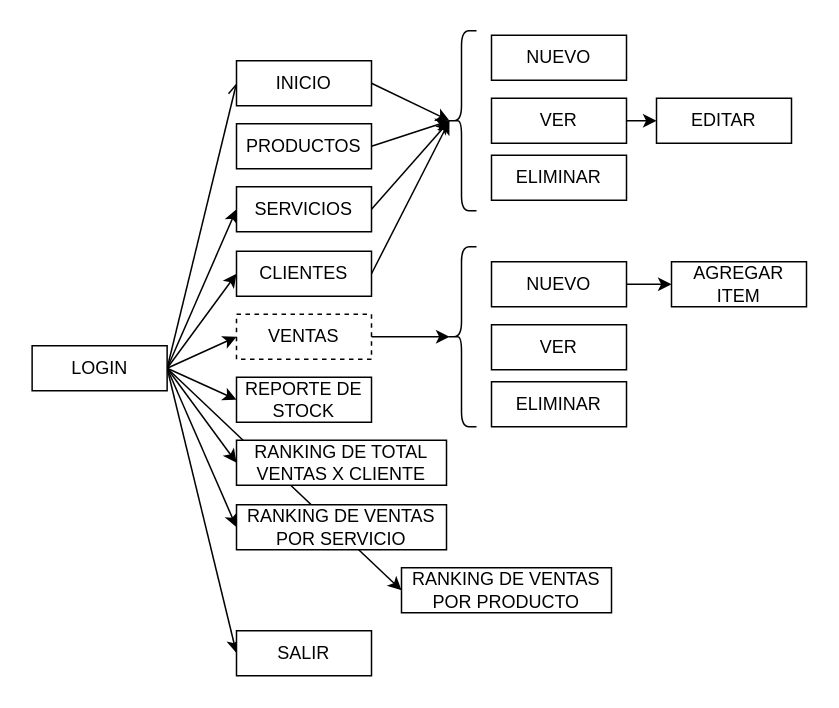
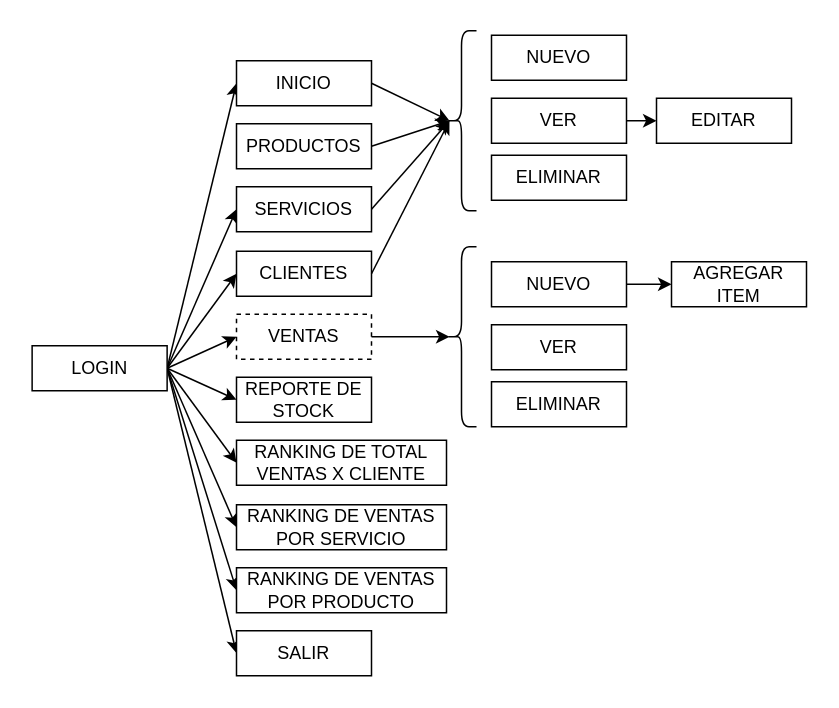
  <mxCell id="0" />
  <mxCell id="1" parent="0" />
- <mxCell id="2" style="rounded=0;orthogonalLoop=1;jettySize=auto;html=1;exitX=1;exitY=0.5;exitDx=0;exitDy=0;entryX=0;entryY=0.5;entryDx=0;entryDy=0;endArrow=open;" edge="1" parent="1" source="11" target="13"><mxGeometry relative="1" as="geometry" /></mxCell>
+ <mxCell id="2" style="rounded=0;orthogonalLoop=1;jettySize=auto;html=1;exitX=1;exitY=0.5;exitDx=0;exitDy=0;entryX=0;entryY=0.5;entryDx=0;entryDy=0;" edge="1" parent="1" source="11" target="13"><mxGeometry relative="1" as="geometry" /></mxCell>
  <mxCell id="3" style="edgeStyle=none;shape=connector;rounded=0;orthogonalLoop=1;jettySize=auto;html=1;exitX=1;exitY=0.5;exitDx=0;exitDy=0;entryX=0;entryY=0.5;entryDx=0;entryDy=0;labelBackgroundColor=default;strokeColor=default;align=center;verticalAlign=middle;fontFamily=Helvetica;fontSize=11;fontColor=default;endArrow=classic;" edge="1" parent="1" source="11" target="21"><mxGeometry relative="1" as="geometry" /></mxCell>
  <mxCell id="4" style="edgeStyle=none;shape=connector;rounded=0;orthogonalLoop=1;jettySize=auto;html=1;exitX=1;exitY=0.5;exitDx=0;exitDy=0;entryX=0;entryY=0.5;entryDx=0;entryDy=0;labelBackgroundColor=default;strokeColor=default;align=center;verticalAlign=middle;fontFamily=Helvetica;fontSize=11;fontColor=default;endArrow=classic;" edge="1" parent="1" source="11" target="20"><mxGeometry relative="1" as="geometry" /></mxCell>
  <mxCell id="5" style="edgeStyle=none;shape=connector;rounded=0;orthogonalLoop=1;jettySize=auto;html=1;exitX=1;exitY=0.5;exitDx=0;exitDy=0;entryX=0;entryY=0.5;entryDx=0;entryDy=0;labelBackgroundColor=default;strokeColor=default;align=center;verticalAlign=middle;fontFamily=Helvetica;fontSize=11;fontColor=default;endArrow=classic;" edge="1" parent="1" source="11" target="18"><mxGeometry relative="1" as="geometry" /></mxCell>
  <mxCell id="6" style="edgeStyle=none;shape=connector;rounded=0;orthogonalLoop=1;jettySize=auto;html=1;exitX=1;exitY=0.5;exitDx=0;exitDy=0;entryX=0;entryY=0.5;entryDx=0;entryDy=0;labelBackgroundColor=default;strokeColor=default;align=center;verticalAlign=middle;fontFamily=Helvetica;fontSize=11;fontColor=default;endArrow=classic;" edge="1" parent="1" source="11" target="19"><mxGeometry relative="1" as="geometry" /></mxCell>
  <mxCell id="7" style="edgeStyle=none;shape=connector;rounded=0;orthogonalLoop=1;jettySize=auto;html=1;exitX=1;exitY=0.5;exitDx=0;exitDy=0;entryX=0;entryY=0.5;entryDx=0;entryDy=0;labelBackgroundColor=default;strokeColor=default;align=center;verticalAlign=middle;fontFamily=Helvetica;fontSize=11;fontColor=default;endArrow=classic;" edge="1" parent="1" source="11" target="16"><mxGeometry relative="1" as="geometry" /></mxCell>
  <mxCell id="8" style="edgeStyle=none;shape=connector;rounded=0;orthogonalLoop=1;jettySize=auto;html=1;exitX=1;exitY=0.5;exitDx=0;exitDy=0;entryX=0;entryY=0.5;entryDx=0;entryDy=0;labelBackgroundColor=default;strokeColor=default;align=center;verticalAlign=middle;fontFamily=Helvetica;fontSize=11;fontColor=default;endArrow=classic;" edge="1" parent="1" source="11" target="17"><mxGeometry relative="1" as="geometry" /></mxCell>
  <mxCell id="9" style="edgeStyle=none;shape=connector;rounded=0;orthogonalLoop=1;jettySize=auto;html=1;exitX=1;exitY=0.5;exitDx=0;exitDy=0;entryX=0;entryY=0.5;entryDx=0;entryDy=0;labelBackgroundColor=default;strokeColor=default;align=center;verticalAlign=middle;fontFamily=Helvetica;fontSize=11;fontColor=default;endArrow=classic;" edge="1" parent="1" source="11" target="14"><mxGeometry relative="1" as="geometry" /></mxCell>
  <mxCell id="10" style="edgeStyle=none;shape=connector;rounded=0;orthogonalLoop=1;jettySize=auto;html=1;exitX=1;exitY=0.5;exitDx=0;exitDy=0;entryX=0;entryY=0.5;entryDx=0;entryDy=0;labelBackgroundColor=default;strokeColor=default;align=center;verticalAlign=middle;fontFamily=Helvetica;fontSize=11;fontColor=default;endArrow=classic;" edge="1" parent="1" source="11" target="15"><mxGeometry relative="1" as="geometry" /></mxCell>
  <mxCell id="11" value="LOGIN" style="rounded=0;whiteSpace=wrap;html=1;" parent="1" vertex="1"><mxGeometry x="20.75" y="230" width="90" height="30" as="geometry" /></mxCell>
  <mxCell id="12" value="PRODUCTOS" style="rounded=0;whiteSpace=wrap;html=1;" parent="1" vertex="1"><mxGeometry x="157" y="82" width="90" height="30" as="geometry" /></mxCell>
  <mxCell id="13" value="INICIO" style="rounded=0;whiteSpace=wrap;html=1;" vertex="1" parent="1"><mxGeometry x="157" y="40" width="90" height="30" as="geometry" /></mxCell>
- <mxCell id="14" value="RANKING DE VENTAS POR PRODUCTO" style="rounded=0;whiteSpace=wrap;html=1;" vertex="1" parent="1"><mxGeometry x="267" y="378" width="140" height="30" as="geometry" /></mxCell>
+ <mxCell id="14" value="RANKING DE VENTAS POR PRODUCTO" style="rounded=0;whiteSpace=wrap;html=1;" vertex="1" parent="1"><mxGeometry x="157" y="378" width="140" height="30" as="geometry" /></mxCell>
  <mxCell id="15" value="SALIR" style="rounded=0;whiteSpace=wrap;html=1;" vertex="1" parent="1"><mxGeometry x="157" y="420" width="90" height="30" as="geometry" /></mxCell>
  <mxCell id="16" value="RANKING DE TOTAL VENTAS X CLIENTE" style="rounded=0;whiteSpace=wrap;html=1;" vertex="1" parent="1"><mxGeometry x="157" y="293" width="140" height="30" as="geometry" /></mxCell>
  <mxCell id="17" value="RANKING DE VENTAS POR SERVICIO" style="rounded=0;whiteSpace=wrap;html=1;" vertex="1" parent="1"><mxGeometry x="157" y="336" width="140" height="30" as="geometry" /></mxCell>
  <mxCell id="18" value="VENTAS" style="rounded=0;whiteSpace=wrap;html=1;dashed=1;" vertex="1" parent="1"><mxGeometry x="157" y="209" width="90" height="30" as="geometry" /></mxCell>
  <mxCell id="19" value="REPORTE DE STOCK" style="rounded=0;whiteSpace=wrap;html=1;" vertex="1" parent="1"><mxGeometry x="157" y="251" width="90" height="30" as="geometry" /></mxCell>
  <mxCell id="20" value="CLIENTES" style="rounded=0;whiteSpace=wrap;html=1;" vertex="1" parent="1"><mxGeometry x="157" y="167" width="90" height="30" as="geometry" /></mxCell>
  <mxCell id="21" value="SERVICIOS" style="rounded=0;whiteSpace=wrap;html=1;" vertex="1" parent="1"><mxGeometry x="157" y="124" width="90" height="30" as="geometry" /></mxCell>
  <mxCell id="22" style="edgeStyle=none;shape=connector;rounded=0;orthogonalLoop=1;jettySize=auto;html=1;exitX=1;exitY=0.5;exitDx=0;exitDy=0;entryX=0;entryY=0.5;entryDx=0;entryDy=0;labelBackgroundColor=default;strokeColor=default;align=center;verticalAlign=middle;fontFamily=Helvetica;fontSize=11;fontColor=default;endArrow=classic;" edge="1" parent="1" source="23" target="31"><mxGeometry relative="1" as="geometry" /></mxCell>
  <mxCell id="23" value="VER" style="rounded=0;whiteSpace=wrap;html=1;" vertex="1" parent="1"><mxGeometry x="327" y="65" width="90" height="30" as="geometry" /></mxCell>
  <mxCell id="24" value="ELIMINAR" style="rounded=0;whiteSpace=wrap;html=1;" vertex="1" parent="1"><mxGeometry x="327" y="103" width="90" height="30" as="geometry" /></mxCell>
  <mxCell id="25" value="NUEVO" style="rounded=0;whiteSpace=wrap;html=1;" vertex="1" parent="1"><mxGeometry x="327" y="23" width="90" height="30" as="geometry" /></mxCell>
  <mxCell id="26" value="VER" style="rounded=0;whiteSpace=wrap;html=1;" vertex="1" parent="1"><mxGeometry x="327" y="216" width="90" height="30" as="geometry" /></mxCell>
  <mxCell id="27" value="ELIMINAR" style="rounded=0;whiteSpace=wrap;html=1;" vertex="1" parent="1"><mxGeometry x="327" y="254" width="90" height="30" as="geometry" /></mxCell>
  <mxCell id="28" style="edgeStyle=none;shape=connector;rounded=0;orthogonalLoop=1;jettySize=auto;html=1;exitX=1;exitY=0.5;exitDx=0;exitDy=0;entryX=0;entryY=0.5;entryDx=0;entryDy=0;labelBackgroundColor=default;strokeColor=default;align=center;verticalAlign=middle;fontFamily=Helvetica;fontSize=11;fontColor=default;endArrow=classic;" edge="1" parent="1" source="29" target="30"><mxGeometry relative="1" as="geometry" /></mxCell>
  <mxCell id="29" value="NUEVO" style="rounded=0;whiteSpace=wrap;html=1;" vertex="1" parent="1"><mxGeometry x="327" y="174" width="90" height="30" as="geometry" /></mxCell>
  <mxCell id="30" value="AGREGAR ITEM" style="rounded=0;whiteSpace=wrap;html=1;" vertex="1" parent="1"><mxGeometry x="447" y="174" width="90" height="30" as="geometry" /></mxCell>
  <mxCell id="31" value="EDITAR" style="rounded=0;whiteSpace=wrap;html=1;" vertex="1" parent="1"><mxGeometry x="437" y="65" width="90" height="30" as="geometry" /></mxCell>
  <mxCell id="32" value="" style="shape=curlyBracket;whiteSpace=wrap;html=1;rounded=1;labelPosition=left;verticalLabelPosition=middle;align=right;verticalAlign=middle;fontFamily=Helvetica;fontSize=11;fontColor=default;" vertex="1" parent="1"><mxGeometry x="297" y="20" width="20" height="120" as="geometry" /></mxCell>
  <mxCell id="33" style="edgeStyle=none;shape=connector;rounded=0;orthogonalLoop=1;jettySize=auto;html=1;exitX=1;exitY=0.5;exitDx=0;exitDy=0;entryX=0.1;entryY=0.5;entryDx=0;entryDy=0;entryPerimeter=0;labelBackgroundColor=default;strokeColor=default;align=center;verticalAlign=middle;fontFamily=Helvetica;fontSize=11;fontColor=default;endArrow=classic;" edge="1" parent="1" source="21" target="32"><mxGeometry relative="1" as="geometry" /></mxCell>
  <mxCell id="34" style="edgeStyle=none;shape=connector;rounded=0;orthogonalLoop=1;jettySize=auto;html=1;exitX=1;exitY=0.5;exitDx=0;exitDy=0;entryX=0.1;entryY=0.5;entryDx=0;entryDy=0;entryPerimeter=0;labelBackgroundColor=default;strokeColor=default;align=center;verticalAlign=middle;fontFamily=Helvetica;fontSize=11;fontColor=default;endArrow=classic;" edge="1" parent="1" source="13" target="32"><mxGeometry relative="1" as="geometry" /></mxCell>
  <mxCell id="35" style="edgeStyle=none;shape=connector;rounded=0;orthogonalLoop=1;jettySize=auto;html=1;exitX=1;exitY=0.5;exitDx=0;exitDy=0;entryX=0.1;entryY=0.5;entryDx=0;entryDy=0;entryPerimeter=0;labelBackgroundColor=default;strokeColor=default;align=center;verticalAlign=middle;fontFamily=Helvetica;fontSize=11;fontColor=default;endArrow=classic;" edge="1" parent="1" source="12" target="32"><mxGeometry relative="1" as="geometry" /></mxCell>
  <mxCell id="36" style="edgeStyle=none;shape=connector;rounded=0;orthogonalLoop=1;jettySize=auto;html=1;exitX=1;exitY=0.5;exitDx=0;exitDy=0;entryX=0.1;entryY=0.5;entryDx=0;entryDy=0;entryPerimeter=0;labelBackgroundColor=default;strokeColor=default;align=center;verticalAlign=middle;fontFamily=Helvetica;fontSize=11;fontColor=default;endArrow=classic;" edge="1" parent="1" source="20" target="32"><mxGeometry relative="1" as="geometry" /></mxCell>
  <mxCell id="37" value="" style="shape=curlyBracket;whiteSpace=wrap;html=1;rounded=1;labelPosition=left;verticalLabelPosition=middle;align=right;verticalAlign=middle;fontFamily=Helvetica;fontSize=11;fontColor=default;" vertex="1" parent="1"><mxGeometry x="297" y="164" width="20" height="120" as="geometry" /></mxCell>
  <mxCell id="38" style="edgeStyle=none;shape=connector;rounded=0;orthogonalLoop=1;jettySize=auto;html=1;exitX=1;exitY=0.5;exitDx=0;exitDy=0;entryX=0.1;entryY=0.5;entryDx=0;entryDy=0;entryPerimeter=0;labelBackgroundColor=default;strokeColor=default;align=center;verticalAlign=middle;fontFamily=Helvetica;fontSize=11;fontColor=default;endArrow=classic;" edge="1" parent="1" source="18" target="37"><mxGeometry relative="1" as="geometry" /></mxCell>
